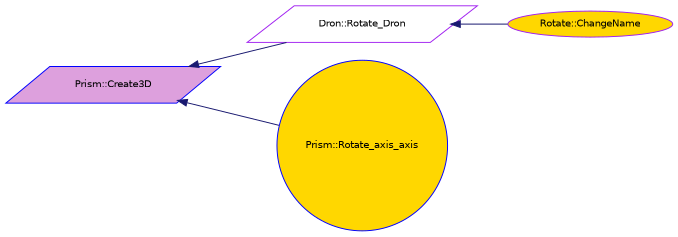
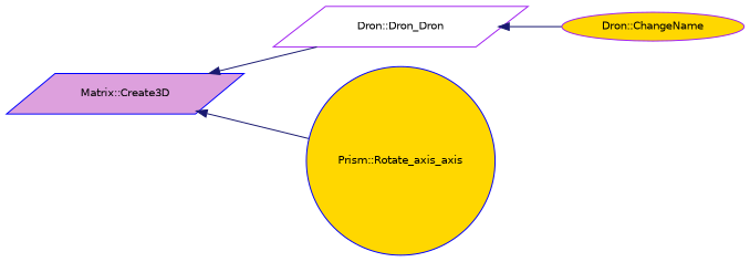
  digraph {
    rankdir=LR
    node [color=blue fillcolor=gold fontname=Helvetica fontsize=10 shape=parallelogram style=filled]
    edge [color=midnightblue dir=back fontname=Helvetica fontsize=10 labelfontname=Helvetica labelfontsize=10 style=solid]
-   n1 [fillcolor=plum fontcolor=black height=0.2 label="Prism::Create3D" width=0.4]
-   n2 [color=purple fillcolor=white height=0.2 label="Dron::Rotate_Dron" width=0.4]
+   n1 [fillcolor=plum fontcolor=black height=0.2 label="Matrix::Create3D" width=0.4]
+   n2 [color=purple fillcolor=white height=0.2 label="Dron::Dron_Dron" width=0.4]
    n3 [height=0.2 label="Prism::Rotate_axis_axis" shape=circle width=0.4]
-   n4 [color=purple height=0.2 label="Rotate::ChangeName" shape=ellipse width=0.4]
+   n4 [color=purple height=0.2 label="Dron::ChangeName" shape=ellipse width=0.4]
    n1 -> n2
    n1 -> n3
    n2 -> n4
  }
